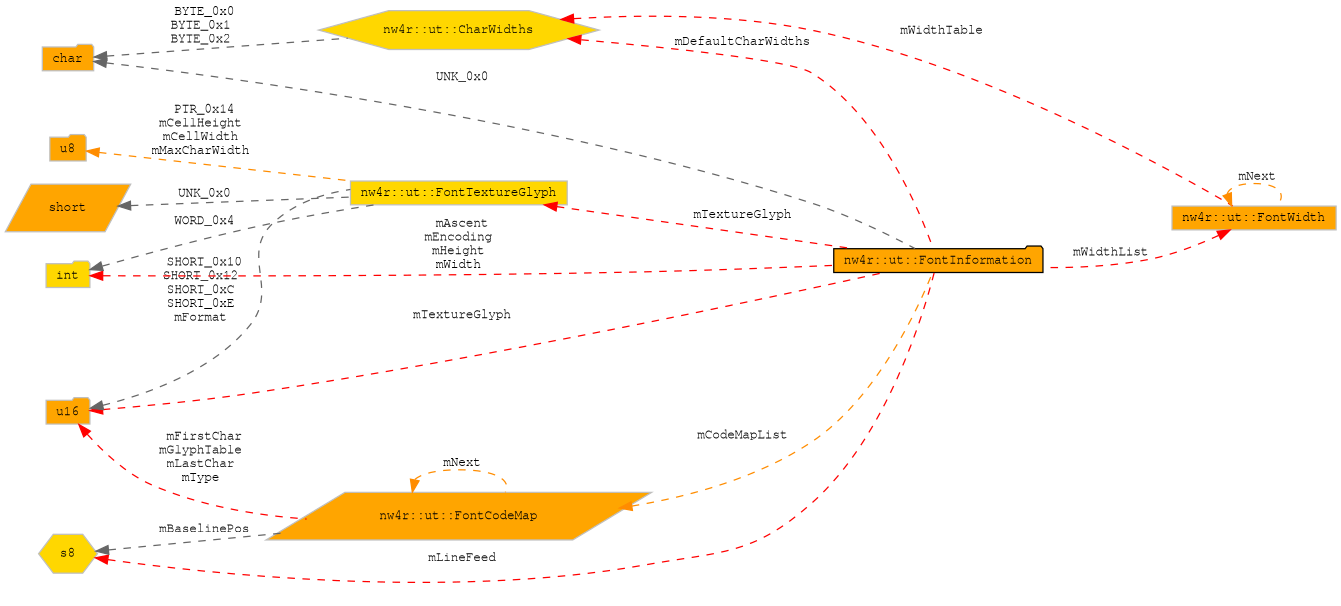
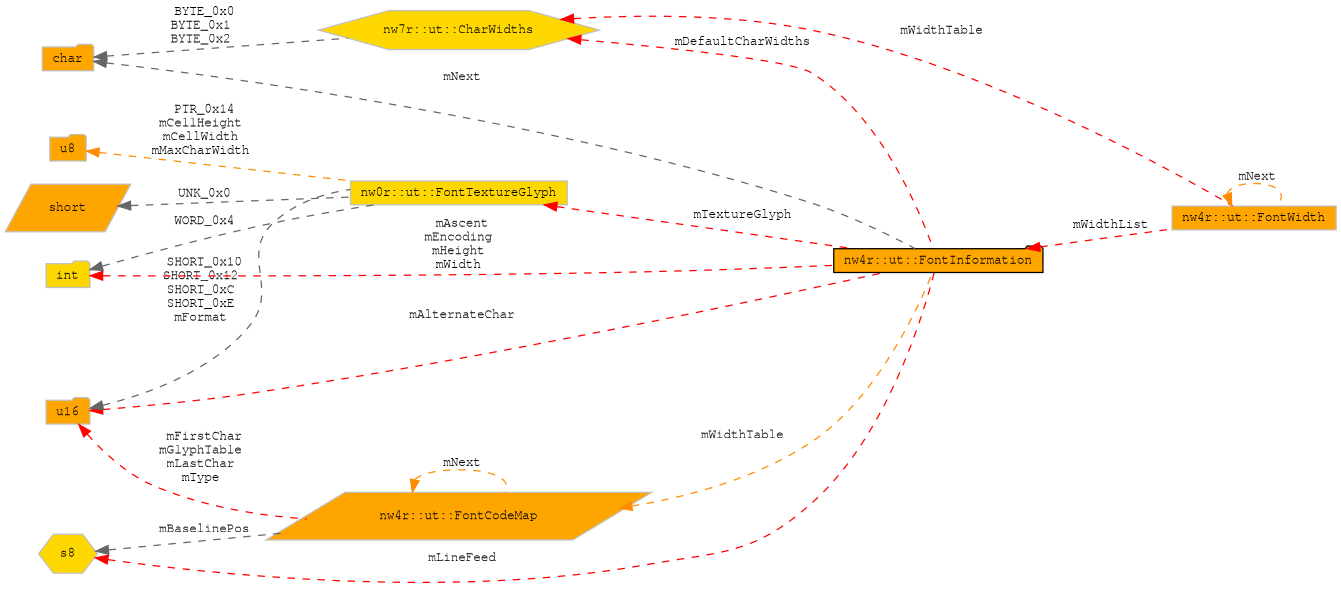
  digraph {
    rankdir=LR
    node [color=grey75 fillcolor=orange fontname=FreeMono fontsize=10 shape=folder style=filled]
    edge [color=red dir=back fontname=FreeMono fontsize=10 labelfontname=FreeMono labelfontsize=10 style=dashed]
    n1 [color=black fontcolor=black height=0.2 label="nw4r::ut::FontInformation" width=0.4]
    n2 [height=0.2 label=char width=0.4]
-   n3 [fillcolor=gold height=0.2 label="nw4r::ut::CharWidths" shape=hexagon width=0.4]
+   n3 [fillcolor=gold height=0.2 label="nw7r::ut::CharWidths" shape=hexagon width=0.4]
    n4 [height=0.2 label="nw4r::ut::FontWidth" shape=box width=0.4]
    n5 [fillcolor=gold height=0.2 label=s8 shape=hexagon width=0.4]
    n6 [height=0.2 label="nw4r::ut::FontCodeMap" shape=parallelogram width=0.4]
-   n7 [fillcolor=gold height=0.2 label="nw4r::ut::FontTextureGlyph" shape=box width=0.4]
+   n7 [fillcolor=gold height=0.2 label="nw0r::ut::FontTextureGlyph" shape=box width=0.4]
    n8 [height=0.2 label=u16 width=0.4]
    n9 [height=0.2 label=u8 width=0.4]
    n10 [fillcolor=gold height=0.2 label=int width=0.4]
    n11 [height=0.2 label=short shape=parallelogram width=0.4]
-   n2 -> n1 [color=gray40 label=" UNK_0x0"]
+   n2 -> n1 [color=gray40 label=" mNext"]
    n2 -> n3 [color=gray40 label=" BYTE_0x0\nBYTE_0x1\nBYTE_0x2"]
    n3 -> n1 [label=" mDefaultCharWidths"]
    n3 -> n4 [label=" mWidthTable"]
-   n4 -> n1 [label=" mWidthList"]
+   n1 -> n4 [label=" mWidthList"]
    n4 -> n4 [color=darkorange label=" mNext"]
    n5 -> n1 [label=" mLineFeed"]
    n5 -> n6 [color=gray40 label=" mBaselinePos"]
-   n6 -> n1 [color=darkorange label=" mCodeMapList"]
+   n6 -> n1 [color=darkorange label=" mWidthTable"]
    n6 -> n6 [color=darkorange label=" mNext"]
    n7 -> n1 [label=" mTextureGlyph"]
-   n8 -> n1 [label=" mTextureGlyph"]
+   n8 -> n1 [label=" mAlternateChar"]
    n8 -> n6 [label=" mFirstChar\nmGlyphTable\nmLastChar\nmType"]
    n8 -> n7 [color=gray40 label=" SHORT_0x10\nSHORT_0x12\nSHORT_0xC\nSHORT_0xE\nmFormat"]
    n9 -> n7 [color=darkorange label=" PTR_0x14\nmCellHeight\nmCellWidth\nmMaxCharWidth"]
    n10 -> n1 [label=" mAscent\nmEncoding\nmHeight\nmWidth"]
    n10 -> n7 [color=gray40 label=" WORD_0x4"]
    n11 -> n7 [color=gray40 label=" UNK_0x0"]
  }
